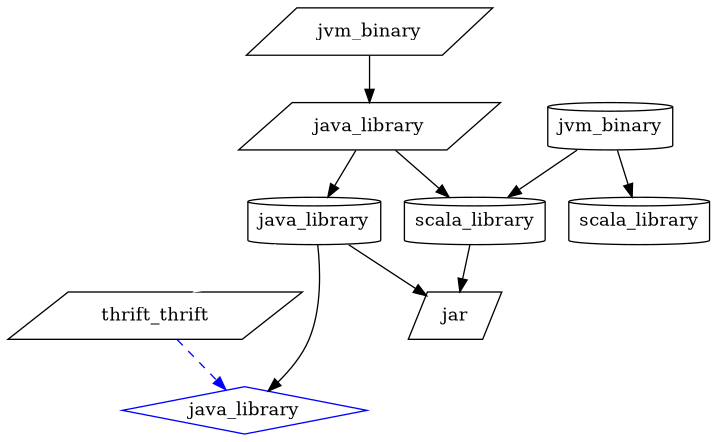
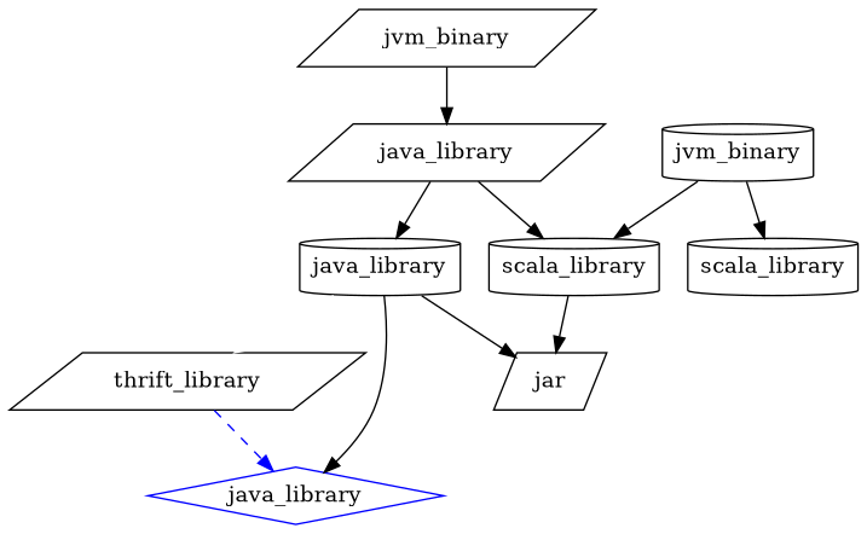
  digraph {
    node [shape=parallelogram]
    n1 [label=jvm_binary]
    n2 [label=java_library]
    n3 [label=jvm_binary shape=cylinder]
    n4 [label=scala_library shape=cylinder]
    n5 [label=scala_library shape=cylinder]
    n6 [label=java_library shape=cylinder]
    n7 [label=jar]
-   n8 [label=thrift_thrift]
+   n8 [label=thrift_library]
    n9 [color=blue label=java_library shape=diamond]
    n1 -> n2
    n2 -> n4
    n2 -> n6
    n3 -> n4
    n3 -> n5
    n4 -> n7
    n6 -> n7
    n6 -> n8 [color=white]
    n6 -> n9
    n8 -> n9 [color=blue style=dashed]
  }
